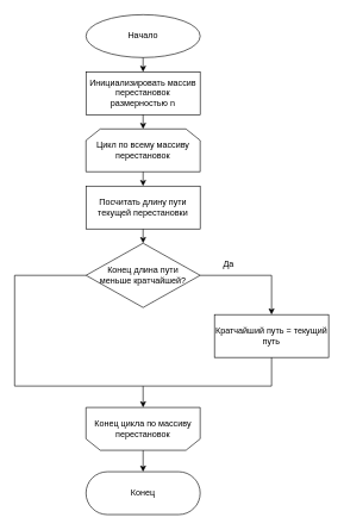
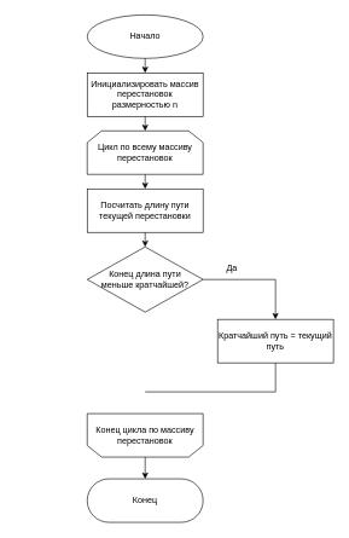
  <mxCell id="0" />
  <mxCell id="1" parent="0" />
  <mxCell id="2" value="&lt;font style=&quot;font-size: 12px&quot;&gt;Начало&lt;/font&gt;" style="ellipse;whiteSpace=wrap;html=1;arcSize=50;" parent="1" vertex="1"><mxGeometry x="120" y="20" width="160" height="60" as="geometry" /></mxCell>
  <mxCell id="3" value="&lt;font style=&quot;font-size: 12px&quot;&gt;Конец&lt;/font&gt;" style="rounded=1;whiteSpace=wrap;html=1;arcSize=50;" parent="1" vertex="1"><mxGeometry x="120" y="660" width="159.98" height="60" as="geometry" /></mxCell>
  <mxCell id="4" value="Инициализировать массив перестановок размерностью n" style="rounded=0;whiteSpace=wrap;html=1;" parent="1" vertex="1"><mxGeometry x="120" y="100" width="160" height="60" as="geometry" /></mxCell>
  <mxCell id="5" value="Конец длина пути &lt;br&gt;меньше кратчайшей?" style="rhombus;whiteSpace=wrap;html=1;" parent="1" vertex="1"><mxGeometry x="120" y="340" width="160" height="90" as="geometry" /></mxCell>
  <mxCell id="6" value="Да" style="text;html=1;strokeColor=none;fillColor=none;align=center;verticalAlign=middle;whiteSpace=wrap;rounded=0;" parent="1" vertex="1"><mxGeometry x="300" y="360" width="40" height="20" as="geometry" /></mxCell>
  <mxCell id="7" value="Кратчайший путь = текущий путь" style="rounded=0;whiteSpace=wrap;html=1;" parent="1" vertex="1"><mxGeometry x="300" y="440" width="160" height="60" as="geometry" /></mxCell>
  <mxCell id="8" value="Цикл по всему массиву перестановок" style="shape=loopLimit;whiteSpace=wrap;html=1;" parent="1" vertex="1"><mxGeometry x="120.02" y="180" width="159.98" height="60" as="geometry" /></mxCell>
  <mxCell id="9" value="Конец цикла по массиву перестановок" style="shape=loopLimit;whiteSpace=wrap;html=1;direction=west;" parent="1" vertex="1"><mxGeometry x="120.02" y="570" width="159.98" height="60" as="geometry" /></mxCell>
  <mxCell id="10" value="Посчитать длину пути текущей перестановки" style="rounded=0;whiteSpace=wrap;html=1;" vertex="1" parent="1"><mxGeometry x="120" y="260" width="160" height="60" as="geometry" /></mxCell>
- <mxCell id="11" value="" style="endArrow=classic;html=1;rounded=0;exitX=0;exitY=0.5;exitDx=0;exitDy=0;entryX=0.5;entryY=1;entryDx=0;entryDy=0;" edge="1" parent="1" source="5" target="9"><mxGeometry width="50" height="50" relative="1" as="geometry"><mxPoint x="40" y="430" as="sourcePoint" /><mxPoint x="200" y="540" as="targetPoint" /><Array as="points"><mxPoint x="20" y="385" /><mxPoint x="20" y="540" /><mxPoint x="200" y="540" /></Array></mxGeometry></mxCell>
  <mxCell id="12" value="" style="endArrow=none;html=1;rounded=0;entryX=0.5;entryY=1;entryDx=0;entryDy=0;" edge="1" parent="1" target="7"><mxGeometry width="50" height="50" relative="1" as="geometry"><mxPoint x="200" y="540" as="sourcePoint" /><mxPoint x="350" y="520" as="targetPoint" /><Array as="points"><mxPoint x="380" y="540" /></Array></mxGeometry></mxCell>
  <mxCell id="13" value="" style="endArrow=classic;html=1;rounded=0;exitX=1;exitY=0.5;exitDx=0;exitDy=0;entryX=0.5;entryY=0;entryDx=0;entryDy=0;" edge="1" parent="1" source="5" target="7"><mxGeometry width="50" height="50" relative="1" as="geometry"><mxPoint x="400" y="420" as="sourcePoint" /><mxPoint x="450" y="370" as="targetPoint" /><Array as="points"><mxPoint x="380" y="385" /></Array></mxGeometry></mxCell>
  <mxCell id="14" value="" style="endArrow=classic;html=1;rounded=0;fontSize=12;exitX=0.5;exitY=1;exitDx=0;exitDy=0;entryX=0.5;entryY=0;entryDx=0;entryDy=0;" edge="1" parent="1" source="2" target="4"><mxGeometry width="50" height="50" relative="1" as="geometry"><mxPoint x="390" y="110" as="sourcePoint" /><mxPoint x="440" y="60" as="targetPoint" /></mxGeometry></mxCell>
  <mxCell id="15" value="" style="endArrow=classic;html=1;rounded=0;fontSize=12;exitX=0.5;exitY=1;exitDx=0;exitDy=0;entryX=0.5;entryY=0;entryDx=0;entryDy=0;" edge="1" parent="1" source="4" target="8"><mxGeometry width="50" height="50" relative="1" as="geometry"><mxPoint x="20" y="190" as="sourcePoint" /><mxPoint x="70" y="140" as="targetPoint" /></mxGeometry></mxCell>
  <mxCell id="16" value="" style="endArrow=classic;html=1;rounded=0;fontSize=12;exitX=0.5;exitY=1;exitDx=0;exitDy=0;entryX=0.5;entryY=0;entryDx=0;entryDy=0;" edge="1" parent="1" source="8" target="10"><mxGeometry width="50" height="50" relative="1" as="geometry"><mxPoint x="40" y="260" as="sourcePoint" /><mxPoint x="90" y="210" as="targetPoint" /></mxGeometry></mxCell>
  <mxCell id="17" value="" style="endArrow=classic;html=1;rounded=0;fontSize=12;exitX=0.5;exitY=1;exitDx=0;exitDy=0;entryX=0.5;entryY=0;entryDx=0;entryDy=0;" edge="1" parent="1" source="10" target="5"><mxGeometry width="50" height="50" relative="1" as="geometry"><mxPoint x="40" y="330" as="sourcePoint" /><mxPoint x="90" y="280" as="targetPoint" /></mxGeometry></mxCell>
  <mxCell id="18" value="" style="endArrow=classic;html=1;rounded=0;fontSize=12;exitX=0.5;exitY=0;exitDx=0;exitDy=0;entryX=0.5;entryY=0;entryDx=0;entryDy=0;" edge="1" parent="1" source="9" target="3"><mxGeometry width="50" height="50" relative="1" as="geometry"><mxPoint x="-10" y="670" as="sourcePoint" /><mxPoint x="40" y="620" as="targetPoint" /></mxGeometry></mxCell>
